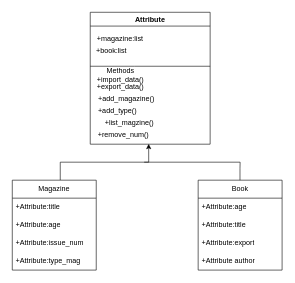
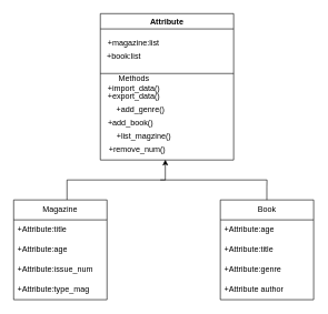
  <mxCell id="0" />
  <mxCell id="1" parent="0" />
  <mxCell id="2" value="Attribute" style="swimlane;whiteSpace=wrap;html=1;" vertex="1" parent="1"><mxGeometry x="150" y="20" width="200" height="220" as="geometry" /></mxCell>
  <mxCell id="3" value="+magazine:list" style="text;html=1;strokeColor=none;fillColor=none;align=center;verticalAlign=middle;whiteSpace=wrap;rounded=0;" vertex="1" parent="2"><mxGeometry x="20" y="30" width="60" height="30" as="geometry" /></mxCell>
  <mxCell id="4" value="+book:list" style="text;html=1;align=center;verticalAlign=middle;resizable=0;points=[];autosize=1;strokeColor=none;fillColor=none;" vertex="1" parent="2"><mxGeometry x="-5" y="50" width="80" height="30" as="geometry" /></mxCell>
  <mxCell id="5" value="" style="endArrow=none;html=1;rounded=0;" edge="1" parent="2"><mxGeometry width="50" height="50" relative="1" as="geometry"><mxPoint y="90" as="sourcePoint" /><mxPoint x="200" y="90" as="targetPoint" /><Array as="points"><mxPoint x="74" y="90" /></Array></mxGeometry></mxCell>
  <mxCell id="6" value="&lt;div&gt;Methods&lt;br&gt;&lt;/div&gt;&lt;div&gt;+import_data()&lt;/div&gt;" style="text;html=1;align=center;verticalAlign=middle;resizable=0;points=[];autosize=1;strokeColor=none;fillColor=none;" vertex="1" parent="2"><mxGeometry y="85" width="100" height="40" as="geometry" /></mxCell>
  <mxCell id="7" value="+export_data()" style="text;html=1;align=center;verticalAlign=middle;resizable=0;points=[];autosize=1;strokeColor=none;fillColor=none;" vertex="1" parent="2"><mxGeometry y="110" width="100" height="30" as="geometry" /></mxCell>
- <mxCell id="8" value="+add_magazine()" style="text;html=1;align=center;verticalAlign=middle;resizable=0;points=[];autosize=1;strokeColor=none;fillColor=none;" vertex="1" parent="2"><mxGeometry y="130" width="120" height="30" as="geometry" /></mxCell>
- <mxCell id="9" value="+add_type()" style="text;html=1;align=center;verticalAlign=middle;resizable=0;points=[];autosize=1;strokeColor=none;fillColor=none;" vertex="1" parent="2"><mxGeometry y="150" width="90" height="30" as="geometry" /></mxCell>
+ <mxCell id="8" value="+add_genre()" style="text;html=1;align=center;verticalAlign=middle;resizable=0;points=[];autosize=1;strokeColor=none;fillColor=none;" vertex="1" parent="2"><mxGeometry y="130" width="120" height="30" as="geometry" /></mxCell>
+ <mxCell id="9" value="+add_book()" style="text;html=1;align=center;verticalAlign=middle;resizable=0;points=[];autosize=1;strokeColor=none;fillColor=none;" vertex="1" parent="2"><mxGeometry y="150" width="90" height="30" as="geometry" /></mxCell>
  <mxCell id="10" value="+list_magzine()" style="text;html=1;align=center;verticalAlign=middle;resizable=0;points=[];autosize=1;strokeColor=none;fillColor=none;" vertex="1" parent="2"><mxGeometry y="170" width="130" height="30" as="geometry" /></mxCell>
  <mxCell id="11" value="+remove_num()" style="text;html=1;align=center;verticalAlign=middle;resizable=0;points=[];autosize=1;strokeColor=none;fillColor=none;" vertex="1" parent="2"><mxGeometry y="190" width="110" height="30" as="geometry" /></mxCell>
  <mxCell id="12" style="edgeStyle=orthogonalEdgeStyle;rounded=0;orthogonalLoop=1;jettySize=auto;html=1;entryX=0.729;entryY=0.986;entryDx=0;entryDy=0;entryPerimeter=0;" edge="1" parent="1"><mxGeometry relative="1" as="geometry"><mxPoint x="100" y="300" as="sourcePoint" /><mxPoint x="247.48" y="239.58" as="targetPoint" /><Array as="points"><mxPoint x="100" y="270" /><mxPoint x="248" y="270" /></Array></mxGeometry></mxCell>
  <mxCell id="13" value="Magazine" style="swimlane;fontStyle=0;childLayout=stackLayout;horizontal=1;startSize=30;horizontalStack=0;resizeParent=1;resizeParentMax=0;resizeLast=0;collapsible=1;marginBottom=0;whiteSpace=wrap;html=1;" vertex="1" parent="1"><mxGeometry x="20" y="300" width="140" height="150" as="geometry" /></mxCell>
  <mxCell id="14" value="+Attribute:title" style="text;strokeColor=none;fillColor=none;align=left;verticalAlign=middle;spacingLeft=4;spacingRight=4;overflow=hidden;points=[[0,0.5],[1,0.5]];portConstraint=eastwest;rotatable=0;whiteSpace=wrap;html=1;" vertex="1" parent="13"><mxGeometry y="30" width="140" height="30" as="geometry" /></mxCell>
  <mxCell id="15" value="+Attribute:age" style="text;strokeColor=none;fillColor=none;align=left;verticalAlign=middle;spacingLeft=4;spacingRight=4;overflow=hidden;points=[[0,0.5],[1,0.5]];portConstraint=eastwest;rotatable=0;whiteSpace=wrap;html=1;" vertex="1" parent="13"><mxGeometry y="60" width="140" height="30" as="geometry" /></mxCell>
  <mxCell id="16" value="+Attribute:issue_num" style="text;strokeColor=none;fillColor=none;align=left;verticalAlign=middle;spacingLeft=4;spacingRight=4;overflow=hidden;points=[[0,0.5],[1,0.5]];portConstraint=eastwest;rotatable=0;whiteSpace=wrap;html=1;" vertex="1" parent="13"><mxGeometry y="90" width="140" height="30" as="geometry" /></mxCell>
  <mxCell id="17" value="+Attribute:type_mag" style="text;strokeColor=none;fillColor=none;align=left;verticalAlign=middle;spacingLeft=4;spacingRight=4;overflow=hidden;points=[[0,0.5],[1,0.5]];portConstraint=eastwest;rotatable=0;whiteSpace=wrap;html=1;" vertex="1" parent="13"><mxGeometry y="120" width="140" height="30" as="geometry" /></mxCell>
  <mxCell id="18" value="Book" style="swimlane;fontStyle=0;childLayout=stackLayout;horizontal=1;startSize=30;horizontalStack=0;resizeParent=1;resizeParentMax=0;resizeLast=0;collapsible=1;marginBottom=0;whiteSpace=wrap;html=1;" vertex="1" parent="1"><mxGeometry x="330" y="300" width="140" height="150" as="geometry" /></mxCell>
  <mxCell id="19" value="+Attribute:age" style="text;strokeColor=none;fillColor=none;align=left;verticalAlign=middle;spacingLeft=4;spacingRight=4;overflow=hidden;points=[[0,0.5],[1,0.5]];portConstraint=eastwest;rotatable=0;whiteSpace=wrap;html=1;" vertex="1" parent="18"><mxGeometry y="30" width="140" height="30" as="geometry" /></mxCell>
  <mxCell id="20" value="+Attribute:title" style="text;strokeColor=none;fillColor=none;align=left;verticalAlign=middle;spacingLeft=4;spacingRight=4;overflow=hidden;points=[[0,0.5],[1,0.5]];portConstraint=eastwest;rotatable=0;whiteSpace=wrap;html=1;" vertex="1" parent="18"><mxGeometry y="60" width="140" height="30" as="geometry" /></mxCell>
- <mxCell id="21" value="+Attribute:export" style="text;strokeColor=none;fillColor=none;align=left;verticalAlign=middle;spacingLeft=4;spacingRight=4;overflow=hidden;points=[[0,0.5],[1,0.5]];portConstraint=eastwest;rotatable=0;whiteSpace=wrap;html=1;" vertex="1" parent="18"><mxGeometry y="90" width="140" height="30" as="geometry" /></mxCell>
+ <mxCell id="21" value="+Attribute:genre" style="text;strokeColor=none;fillColor=none;align=left;verticalAlign=middle;spacingLeft=4;spacingRight=4;overflow=hidden;points=[[0,0.5],[1,0.5]];portConstraint=eastwest;rotatable=0;whiteSpace=wrap;html=1;" vertex="1" parent="18"><mxGeometry y="90" width="140" height="30" as="geometry" /></mxCell>
  <mxCell id="22" value="+Attribute author" style="text;strokeColor=none;fillColor=none;align=left;verticalAlign=middle;spacingLeft=4;spacingRight=4;overflow=hidden;points=[[0,0.5],[1,0.5]];portConstraint=eastwest;rotatable=0;whiteSpace=wrap;html=1;" vertex="1" parent="18"><mxGeometry y="120" width="140" height="30" as="geometry" /></mxCell>
  <mxCell id="23" value="" style="endArrow=none;html=1;rounded=0;" edge="1" parent="1"><mxGeometry width="50" height="50" relative="1" as="geometry"><mxPoint x="240" y="270" as="sourcePoint" /><mxPoint x="400" y="270" as="targetPoint" /></mxGeometry></mxCell>
  <mxCell id="24" value="" style="endArrow=none;html=1;rounded=0;" edge="1" parent="1"><mxGeometry width="50" height="50" relative="1" as="geometry"><mxPoint x="399.76" y="300" as="sourcePoint" /><mxPoint x="400" y="270" as="targetPoint" /><Array as="points"><mxPoint x="399.76" y="280" /></Array></mxGeometry></mxCell>
